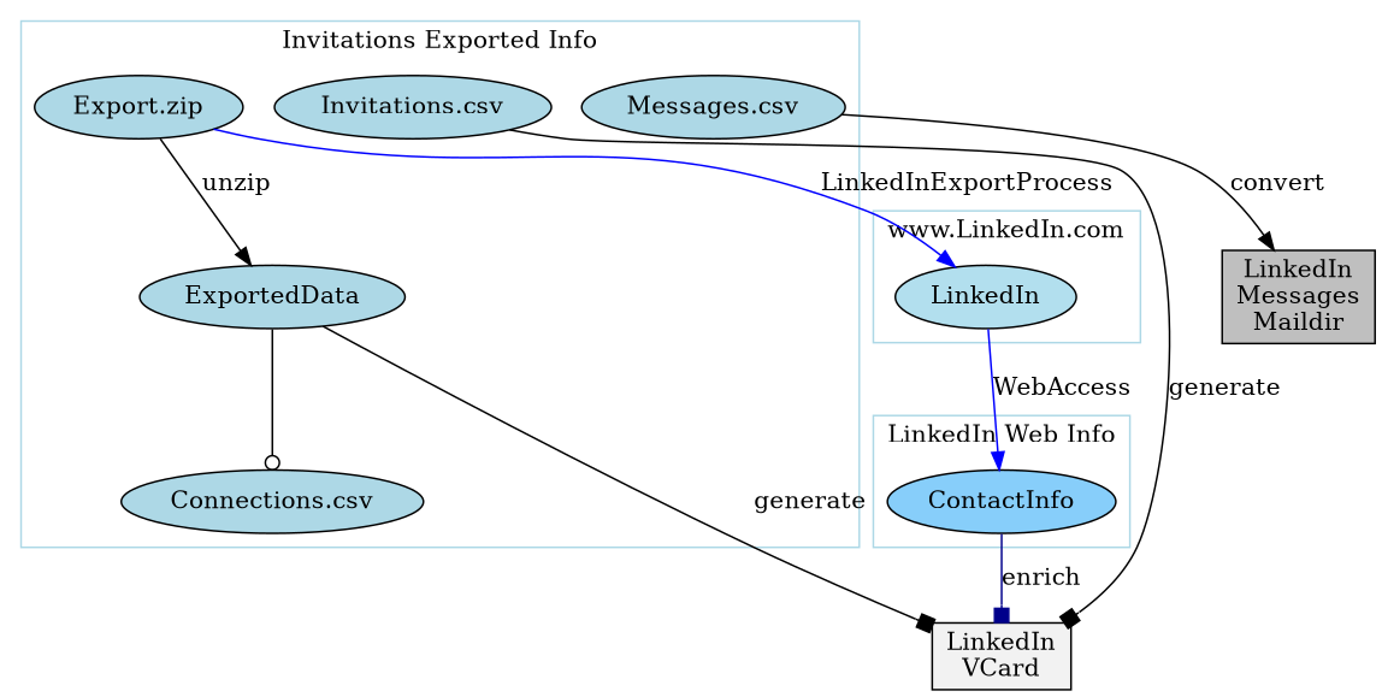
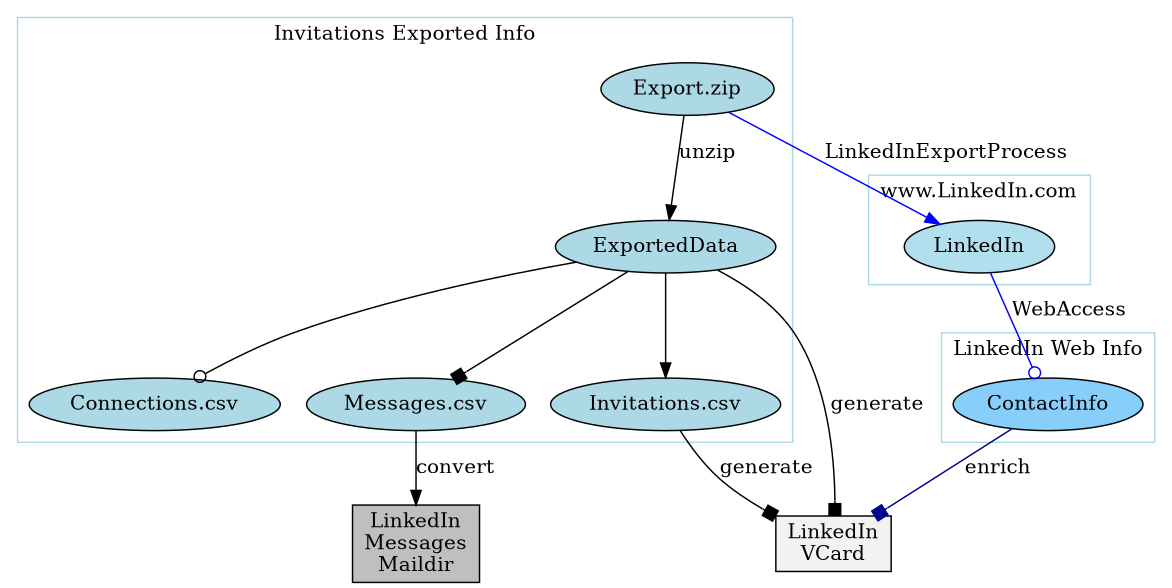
  digraph {
    node [fillcolor=lightblue style=filled]
    edge [arrowhead=normal]
    "Export.zip" [height=0.5 width=1.6429]
    ExportedData [height=0.5 width=2.0943]
    "Connections.csv" [height=0.5 width=2.3831]
    "Invitations.csv" [height=0.5 width=2.1845]
    "Messages.csv" [height=0.5 width=2.0762]
    LinkedIn [fillcolor=lightblue2 height=0.5 width=1.4263]
    ContactInfo [fillcolor=lightskyblue height=0.5 width=1.8054]
    n8 [fillcolor=gray95 height=0.52778 label="LinkedIn\nVCard" shape=box width=1.0972]
    n9 [fillcolor=gray75 height=0.73611 label="LinkedIn\nMessages\nMaildir" shape=box width=1.2083]
    subgraph cluster_1 {
      color=lightblue
      label="Invitations Exported Info"
      "Export.zip"
      ExportedData
      "Connections.csv"
      "Invitations.csv"
      "Messages.csv"
    }
    subgraph cluster_2 {
      color=lightblue
      label="www.LinkedIn.com"
      LinkedIn
    }
    subgraph cluster_3 {
      color=lightblue
      label="LinkedIn Web Info"
      ContactInfo
    }
    "Export.zip" -> ExportedData [label=unzip]
    "Export.zip" -> LinkedIn [color=blue label=LinkedInExportProcess]
    ExportedData -> "Connections.csv" [arrowhead=odot]
+   ExportedData -> "Invitations.csv"
+   ExportedData -> "Messages.csv" [arrowhead=box]
    ExportedData -> n8 [arrowhead=box label=generate]
    "Invitations.csv" -> n8 [arrowhead=box label=generate]
    "Messages.csv" -> n9 [label=convert]
-   LinkedIn -> ContactInfo [color=blue label=WebAccess]
+   LinkedIn -> ContactInfo [arrowhead=odot color=blue label=WebAccess]
    ContactInfo -> n8 [arrowhead=box color=darkblue label=enrich]
  }
